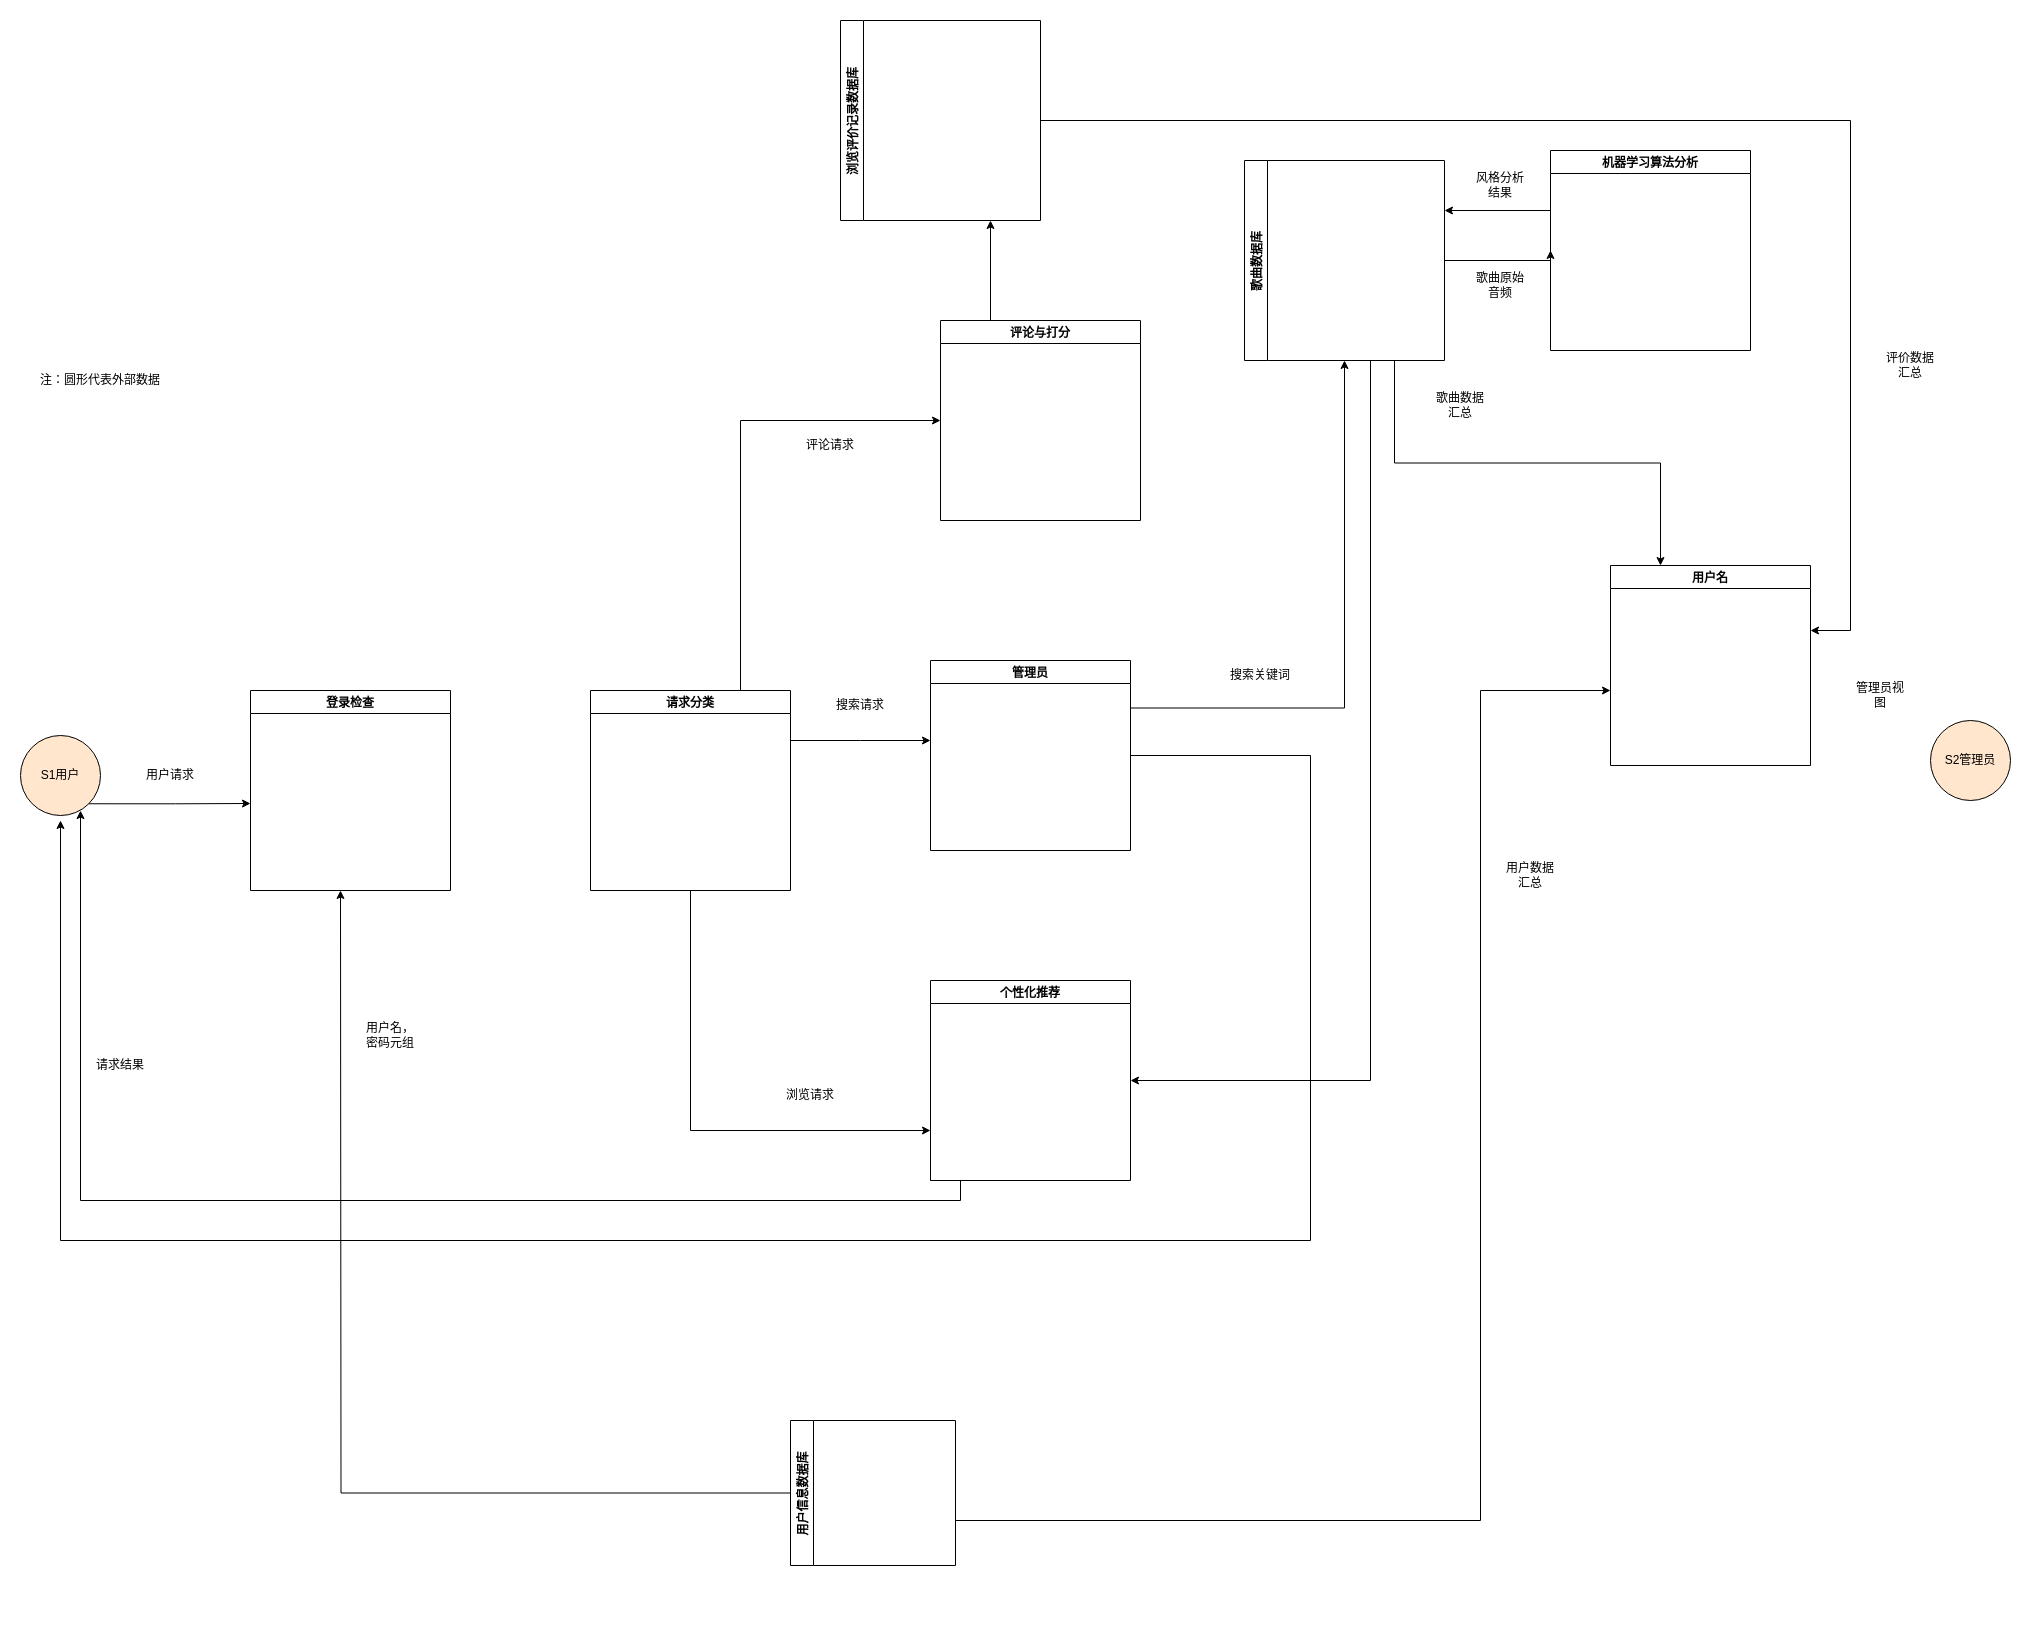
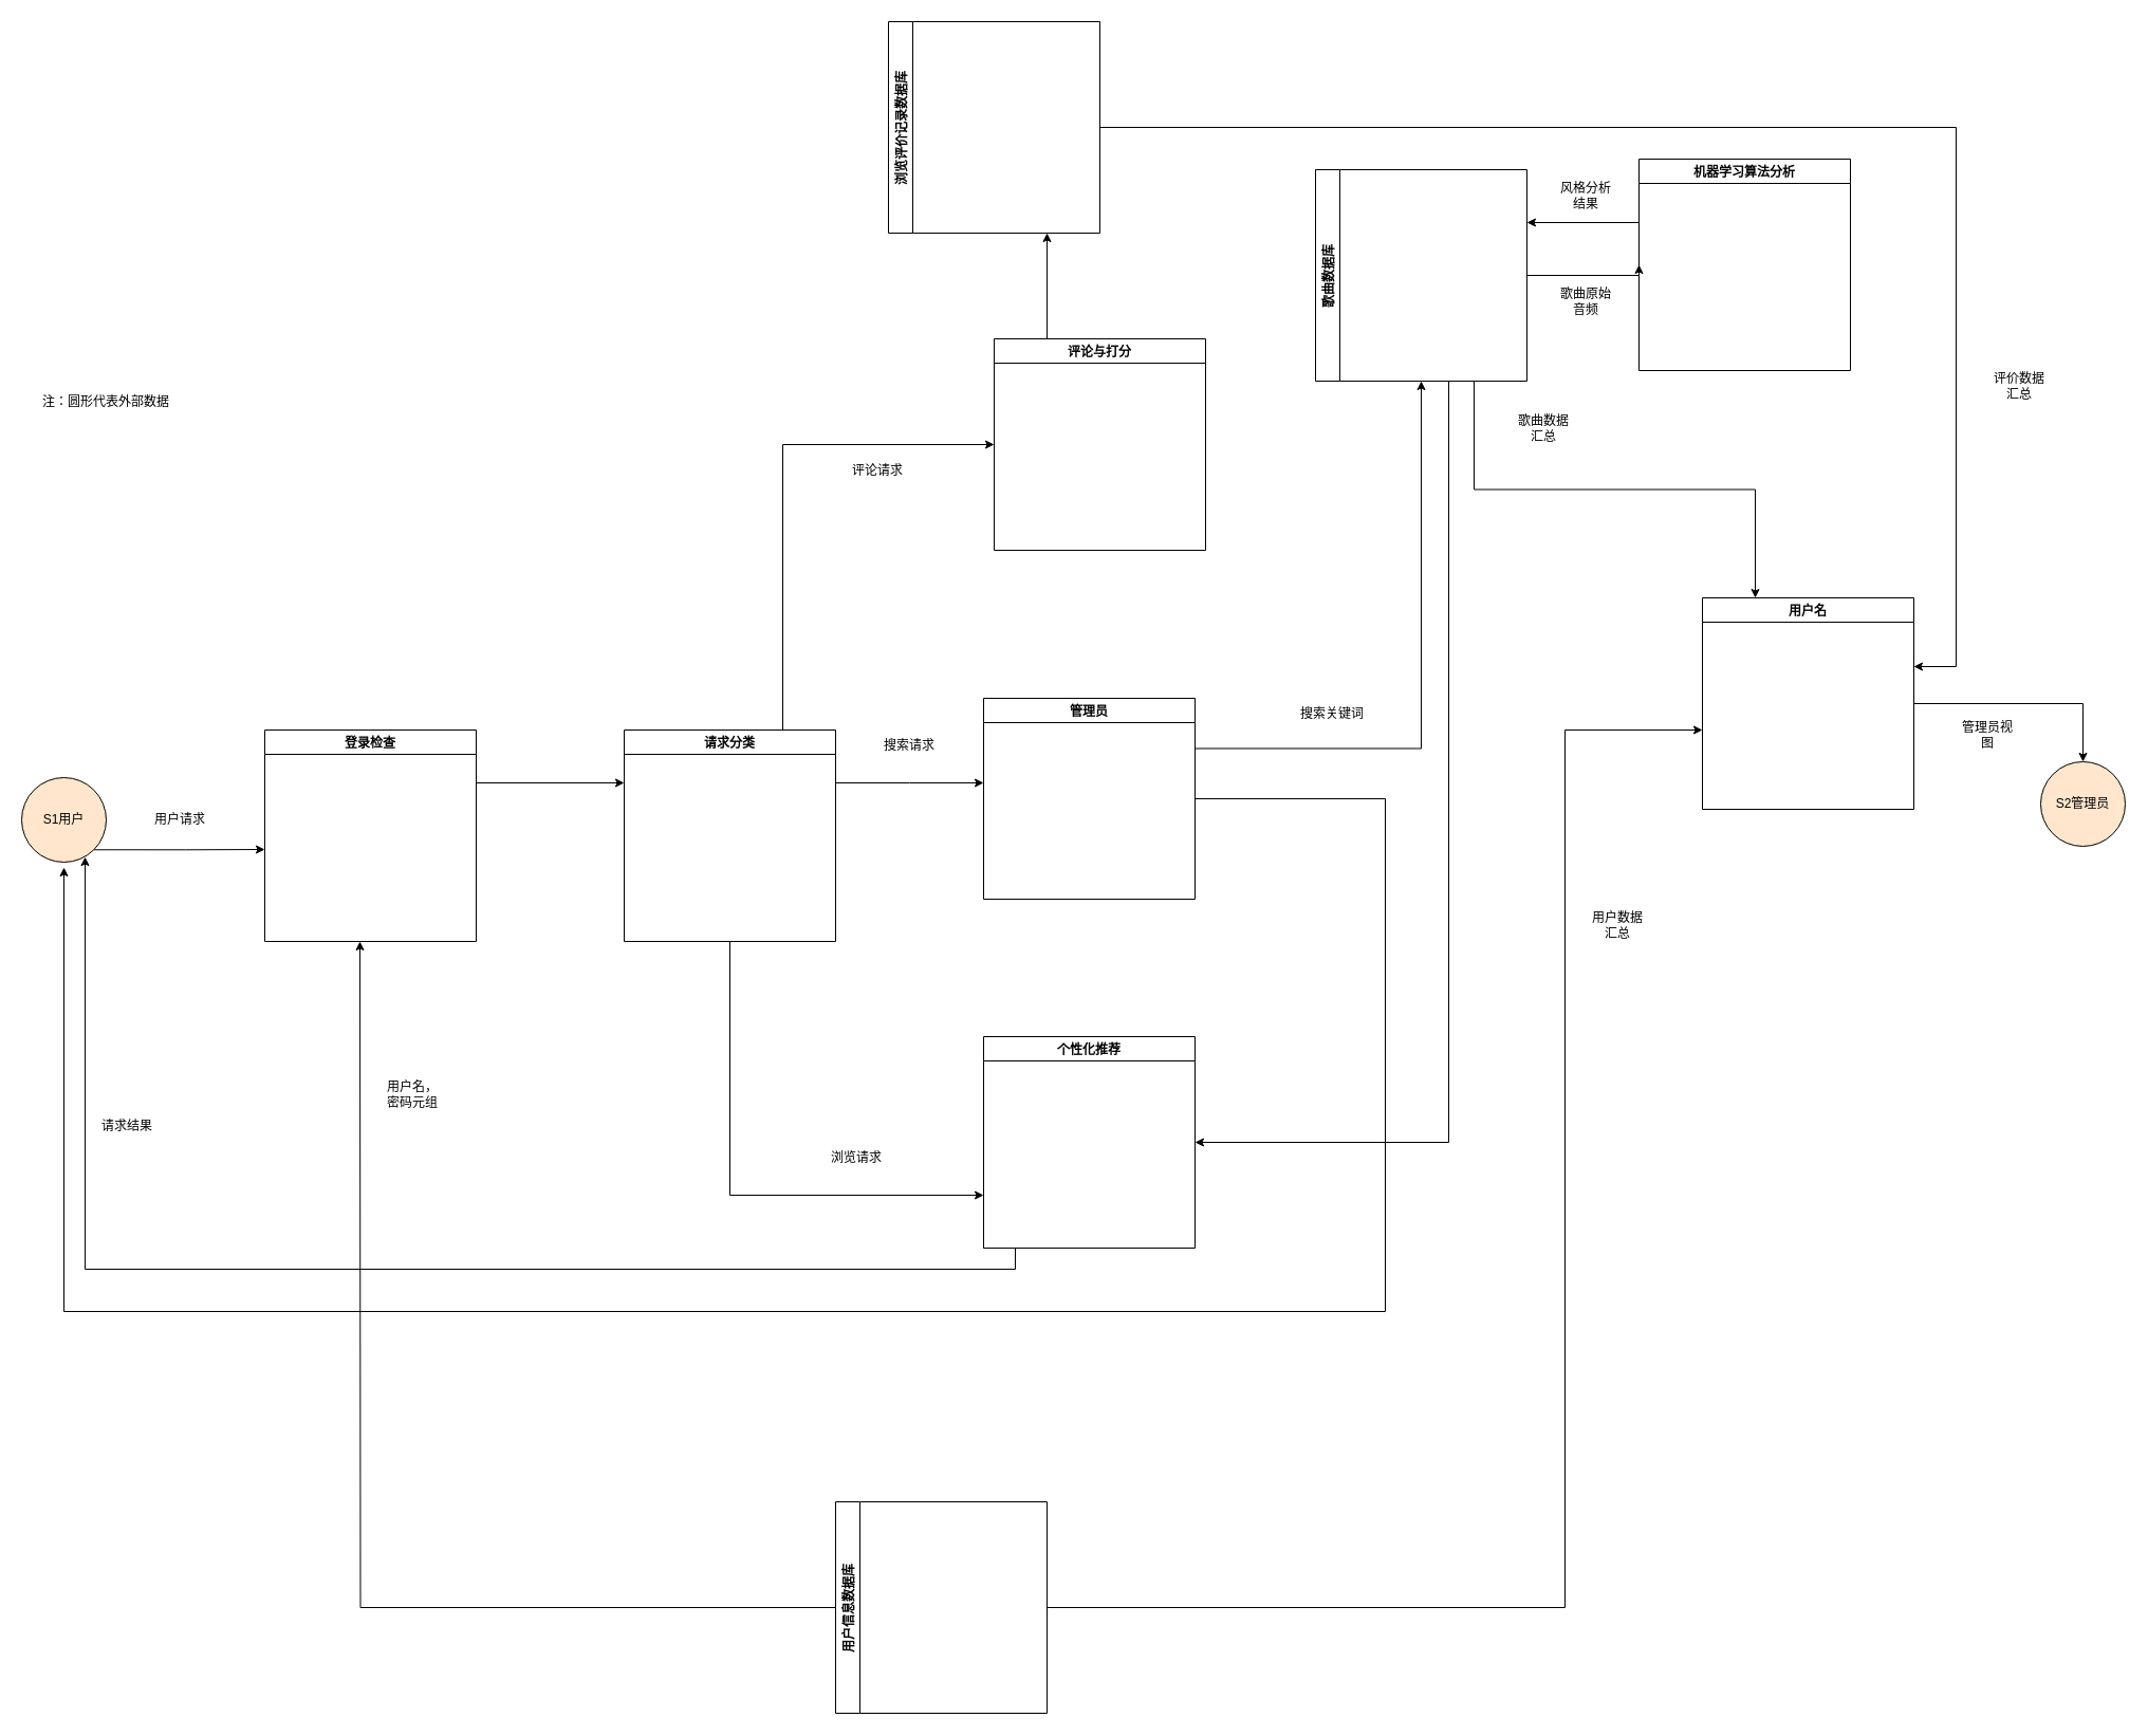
  <mxCell id="0" />
  <mxCell id="1" parent="0" />
  <mxCell id="2" style="edgeStyle=orthogonalEdgeStyle;rounded=0;orthogonalLoop=1;jettySize=auto;html=1;exitX=1;exitY=1;exitDx=0;exitDy=0;" edge="1" parent="1" source="3"><mxGeometry relative="1" as="geometry"><mxPoint x="250" y="803" as="targetPoint" /></mxGeometry></mxCell>
  <mxCell id="3" value="S1用户" style="ellipse;whiteSpace=wrap;html=1;aspect=fixed;fillColor=#ffe6cc;" vertex="1" parent="1"><mxGeometry x="20" y="735" width="80" height="80" as="geometry" /></mxCell>
  <mxCell id="4" value="S2管理员" style="ellipse;whiteSpace=wrap;html=1;aspect=fixed;fillColor=#ffe6cc;" vertex="1" parent="1"><mxGeometry x="1930" y="720" width="80" height="80" as="geometry" /></mxCell>
+ <mxCell id="5" style="edgeStyle=orthogonalEdgeStyle;rounded=0;orthogonalLoop=1;jettySize=auto;html=1;exitX=1;exitY=0.25;exitDx=0;exitDy=0;entryX=0;entryY=0.25;entryDx=0;entryDy=0;" edge="1" parent="1" source="6" target="29"><mxGeometry relative="1" as="geometry" /></mxCell>
  <mxCell id="6" value="登录检查" style="swimlane;" vertex="1" parent="1"><mxGeometry x="250" y="690" width="200" height="200" as="geometry" /></mxCell>
  <mxCell id="7" style="edgeStyle=orthogonalEdgeStyle;rounded=0;orthogonalLoop=1;jettySize=auto;html=1;exitX=1;exitY=0.5;exitDx=0;exitDy=0;" edge="1" parent="1" source="9"><mxGeometry relative="1" as="geometry"><mxPoint x="60" y="820" as="targetPoint" /><Array as="points"><mxPoint x="1310" y="755" /><mxPoint x="1310" y="1240" /><mxPoint x="60" y="1240" /></Array></mxGeometry></mxCell>
  <mxCell id="8" style="edgeStyle=orthogonalEdgeStyle;rounded=0;orthogonalLoop=1;jettySize=auto;html=1;exitX=1;exitY=0.25;exitDx=0;exitDy=0;entryX=0.5;entryY=1;entryDx=0;entryDy=0;" edge="1" parent="1" source="9" target="20"><mxGeometry relative="1" as="geometry" /></mxCell>
  <mxCell id="9" value="管理员" style="swimlane;" vertex="1" parent="1"><mxGeometry x="930" y="660" width="200" height="190" as="geometry" /></mxCell>
  <mxCell id="10" style="edgeStyle=orthogonalEdgeStyle;rounded=0;orthogonalLoop=1;jettySize=auto;html=1;exitX=0;exitY=1;exitDx=0;exitDy=0;entryX=0.75;entryY=0.938;entryDx=0;entryDy=0;entryPerimeter=0;" edge="1" parent="1" source="11" target="3"><mxGeometry relative="1" as="geometry"><Array as="points"><mxPoint x="960" y="1180" /><mxPoint x="960" y="1200" /><mxPoint x="80" y="1200" /></Array></mxGeometry></mxCell>
  <mxCell id="11" value="个性化推荐" style="swimlane;" vertex="1" parent="1"><mxGeometry x="930" y="980" width="200" height="200" as="geometry" /></mxCell>
  <mxCell id="12" style="edgeStyle=orthogonalEdgeStyle;rounded=0;orthogonalLoop=1;jettySize=auto;html=1;exitX=0.25;exitY=0;exitDx=0;exitDy=0;entryX=0.75;entryY=1;entryDx=0;entryDy=0;" edge="1" parent="1" source="13" target="25"><mxGeometry relative="1" as="geometry" /></mxCell>
  <mxCell id="13" value="评论与打分" style="swimlane;" vertex="1" parent="1"><mxGeometry x="940" y="320" width="200" height="200" as="geometry" /></mxCell>
+ <mxCell id="14" style="edgeStyle=orthogonalEdgeStyle;rounded=0;orthogonalLoop=1;jettySize=auto;html=1;entryX=0.5;entryY=0;entryDx=0;entryDy=0;" edge="1" parent="1" source="15" target="4"><mxGeometry relative="1" as="geometry" /></mxCell>
  <mxCell id="15" value="用户名" style="swimlane;" vertex="1" parent="1"><mxGeometry x="1610" y="565" width="200" height="200" as="geometry" /></mxCell>
  <mxCell id="16" style="edgeStyle=orthogonalEdgeStyle;rounded=0;orthogonalLoop=1;jettySize=auto;html=1;exitX=0;exitY=0.25;exitDx=0;exitDy=0;entryX=1;entryY=0.25;entryDx=0;entryDy=0;" edge="1" parent="1" source="17" target="20"><mxGeometry relative="1" as="geometry"><Array as="points"><mxPoint x="1550" y="210" /></Array></mxGeometry></mxCell>
  <mxCell id="17" value="机器学习算法分析" style="swimlane;" vertex="1" parent="1"><mxGeometry x="1550" y="150" width="200" height="200" as="geometry" /></mxCell>
  <mxCell id="18" style="edgeStyle=orthogonalEdgeStyle;rounded=0;orthogonalLoop=1;jettySize=auto;html=1;entryX=0;entryY=0.5;entryDx=0;entryDy=0;" edge="1" parent="1" source="20" target="17"><mxGeometry relative="1" as="geometry"><Array as="points"><mxPoint x="1550" y="260" /></Array></mxGeometry></mxCell>
  <mxCell id="19" style="edgeStyle=orthogonalEdgeStyle;rounded=0;orthogonalLoop=1;jettySize=auto;html=1;exitX=0.75;exitY=1;exitDx=0;exitDy=0;entryX=0.25;entryY=0;entryDx=0;entryDy=0;" edge="1" parent="1" source="20" target="15"><mxGeometry relative="1" as="geometry" /></mxCell>
  <mxCell id="20" value="歌曲数据库" style="swimlane;horizontal=0;" vertex="1" parent="1"><mxGeometry x="1244" y="160" width="200" height="200" as="geometry" /></mxCell>
  <mxCell id="21" style="edgeStyle=orthogonalEdgeStyle;rounded=0;orthogonalLoop=1;jettySize=auto;html=1;" edge="1" parent="1" source="23"><mxGeometry relative="1" as="geometry"><mxPoint x="1610" y="690" as="targetPoint" /><Array as="points"><mxPoint x="1480" y="1520" /><mxPoint x="1480" y="690" /></Array></mxGeometry></mxCell>
  <mxCell id="22" style="edgeStyle=orthogonalEdgeStyle;rounded=0;orthogonalLoop=1;jettySize=auto;html=1;" edge="1" parent="1" source="23"><mxGeometry relative="1" as="geometry"><mxPoint x="340" y="890" as="targetPoint" /></mxGeometry></mxCell>
- <mxCell id="23" value="用户信息数据库" style="swimlane;horizontal=0;" vertex="1" parent="1"><mxGeometry x="790" y="1420" width="165" height="145" as="geometry" /></mxCell>
+ <mxCell id="23" value="用户信息数据库" style="swimlane;horizontal=0;" vertex="1" parent="1"><mxGeometry x="790" y="1420" width="200" height="200" as="geometry" /></mxCell>
  <mxCell id="24" style="edgeStyle=orthogonalEdgeStyle;rounded=0;orthogonalLoop=1;jettySize=auto;html=1;" edge="1" parent="1" source="25"><mxGeometry relative="1" as="geometry"><mxPoint x="1810" y="630" as="targetPoint" /><Array as="points"><mxPoint x="1850" y="120" /><mxPoint x="1850" y="630" /></Array></mxGeometry></mxCell>
  <mxCell id="25" value="浏览评价记录数据库" style="swimlane;horizontal=0;" vertex="1" parent="1"><mxGeometry x="840" y="20" width="200" height="200" as="geometry" /></mxCell>
  <mxCell id="26" style="edgeStyle=orthogonalEdgeStyle;rounded=0;orthogonalLoop=1;jettySize=auto;html=1;exitX=1;exitY=0.25;exitDx=0;exitDy=0;" edge="1" parent="1" source="29"><mxGeometry relative="1" as="geometry"><mxPoint x="930" y="740" as="targetPoint" /></mxGeometry></mxCell>
  <mxCell id="27" style="edgeStyle=orthogonalEdgeStyle;rounded=0;orthogonalLoop=1;jettySize=auto;html=1;exitX=0.75;exitY=0;exitDx=0;exitDy=0;entryX=0;entryY=0.5;entryDx=0;entryDy=0;" edge="1" parent="1" source="29" target="13"><mxGeometry relative="1" as="geometry" /></mxCell>
  <mxCell id="28" style="edgeStyle=orthogonalEdgeStyle;rounded=0;orthogonalLoop=1;jettySize=auto;html=1;exitX=0.5;exitY=1;exitDx=0;exitDy=0;entryX=0;entryY=0.75;entryDx=0;entryDy=0;" edge="1" parent="1" source="29" target="11"><mxGeometry relative="1" as="geometry" /></mxCell>
  <mxCell id="29" value="请求分类" style="swimlane;startSize=23;" vertex="1" parent="1"><mxGeometry x="590" y="690" width="200" height="200" as="geometry" /></mxCell>
  <mxCell id="30" value="" style="endArrow=classic;html=1;rounded=0;entryX=1;entryY=0.5;entryDx=0;entryDy=0;" edge="1" parent="1" target="11"><mxGeometry width="50" height="50" relative="1" as="geometry"><mxPoint x="1370" y="360" as="sourcePoint" /><mxPoint x="1370" y="1100" as="targetPoint" /><Array as="points"><mxPoint x="1370" y="1080" /></Array></mxGeometry></mxCell>
  <mxCell id="31" value="用户请求" style="text;html=1;strokeColor=none;fillColor=none;align=center;verticalAlign=middle;whiteSpace=wrap;rounded=0;" vertex="1" parent="1"><mxGeometry x="140" y="760" width="60" height="30" as="geometry" /></mxCell>
  <mxCell id="32" value="搜索请求" style="text;html=1;strokeColor=none;fillColor=none;align=center;verticalAlign=middle;whiteSpace=wrap;rounded=0;" vertex="1" parent="1"><mxGeometry x="830" y="690" width="60" height="30" as="geometry" /></mxCell>
  <mxCell id="33" value="评论请求" style="text;html=1;strokeColor=none;fillColor=none;align=center;verticalAlign=middle;whiteSpace=wrap;rounded=0;" vertex="1" parent="1"><mxGeometry x="800" y="430" width="60" height="30" as="geometry" /></mxCell>
  <mxCell id="34" value="浏览请求" style="text;html=1;strokeColor=none;fillColor=none;align=center;verticalAlign=middle;whiteSpace=wrap;rounded=0;" vertex="1" parent="1"><mxGeometry x="780" y="1080" width="60" height="30" as="geometry" /></mxCell>
  <mxCell id="35" value="请求结果" style="text;html=1;strokeColor=none;fillColor=none;align=center;verticalAlign=middle;whiteSpace=wrap;rounded=0;" vertex="1" parent="1"><mxGeometry x="90" y="1030" width="60" height="70" as="geometry" /></mxCell>
  <mxCell id="36" value="管理员视图" style="text;html=1;strokeColor=none;fillColor=none;align=center;verticalAlign=middle;whiteSpace=wrap;rounded=0;" vertex="1" parent="1"><mxGeometry x="1850" y="680" width="60" height="30" as="geometry" /></mxCell>
  <mxCell id="37" value="歌曲原始音频" style="text;html=1;strokeColor=none;fillColor=none;align=center;verticalAlign=middle;whiteSpace=wrap;rounded=0;" vertex="1" parent="1"><mxGeometry x="1470" y="270" width="60" height="30" as="geometry" /></mxCell>
  <mxCell id="38" value="风格分析结果" style="text;html=1;strokeColor=none;fillColor=none;align=center;verticalAlign=middle;whiteSpace=wrap;rounded=0;" vertex="1" parent="1"><mxGeometry x="1470" y="170" width="60" height="30" as="geometry" /></mxCell>
  <mxCell id="39" value="注：圆形代表外部数据" style="text;html=1;strokeColor=none;fillColor=none;align=center;verticalAlign=middle;whiteSpace=wrap;rounded=0;" vertex="1" parent="1"><mxGeometry x="30" y="330" width="140" height="100" as="geometry" /></mxCell>
  <mxCell id="40" value="用户名，密码元组" style="text;html=1;strokeColor=none;fillColor=none;align=center;verticalAlign=middle;whiteSpace=wrap;rounded=0;" vertex="1" parent="1"><mxGeometry x="360" y="1020" width="60" height="30" as="geometry" /></mxCell>
  <mxCell id="41" value="搜索关键词" style="text;html=1;strokeColor=none;fillColor=none;align=center;verticalAlign=middle;whiteSpace=wrap;rounded=0;" vertex="1" parent="1"><mxGeometry x="1220" y="660" width="80" height="30" as="geometry" /></mxCell>
  <mxCell id="42" value="歌曲数据汇总" style="text;html=1;strokeColor=none;fillColor=none;align=center;verticalAlign=middle;whiteSpace=wrap;rounded=0;" vertex="1" parent="1"><mxGeometry x="1430" y="390" width="60" height="30" as="geometry" /></mxCell>
  <mxCell id="43" value="用户数据汇总" style="text;html=1;strokeColor=none;fillColor=none;align=center;verticalAlign=middle;whiteSpace=wrap;rounded=0;" vertex="1" parent="1"><mxGeometry x="1500" y="860" width="60" height="30" as="geometry" /></mxCell>
  <mxCell id="44" value="评价数据汇总" style="text;html=1;strokeColor=none;fillColor=none;align=center;verticalAlign=middle;whiteSpace=wrap;rounded=0;" vertex="1" parent="1"><mxGeometry x="1880" y="350" width="60" height="30" as="geometry" /></mxCell>
